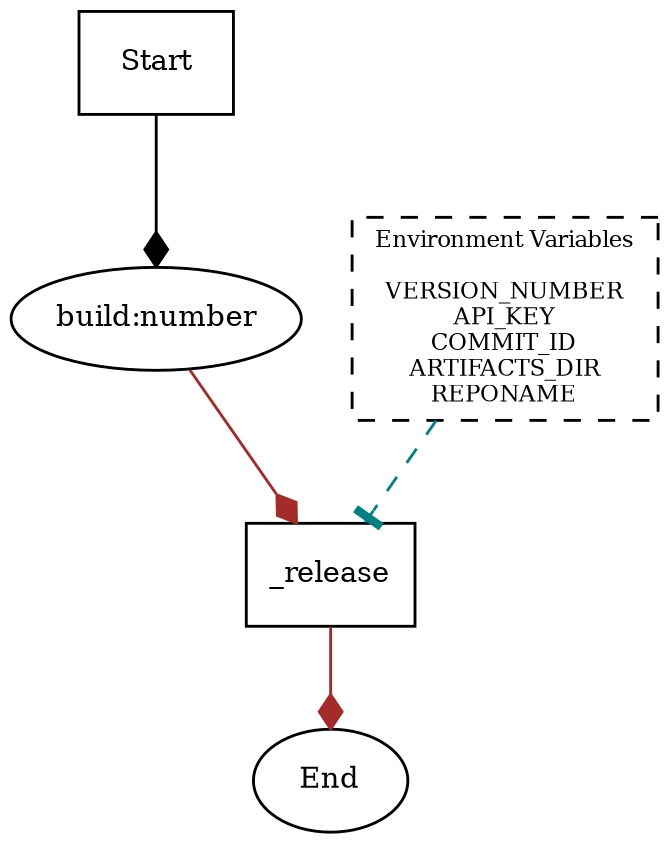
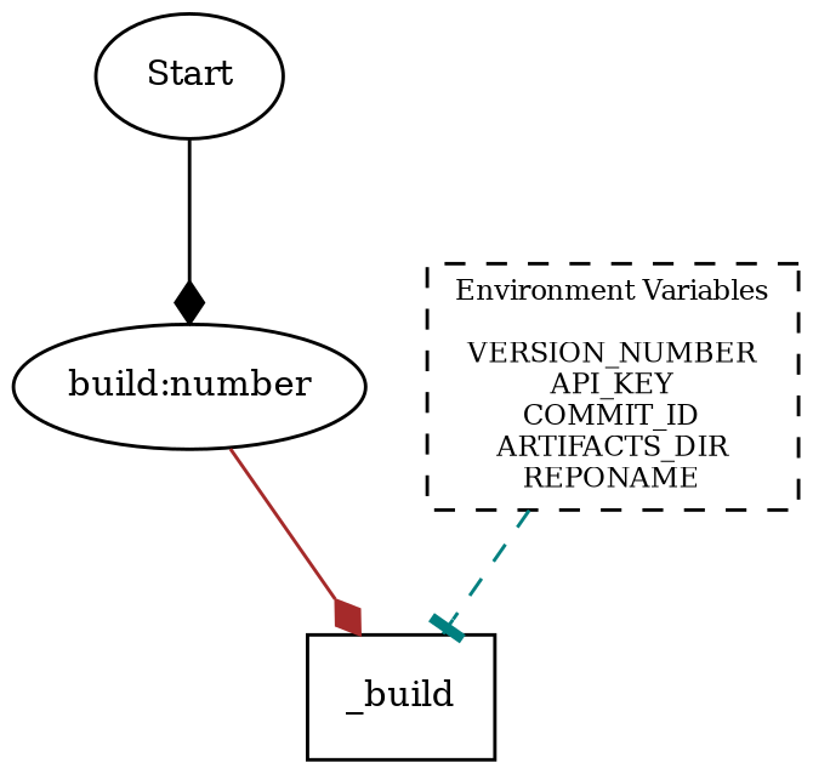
  digraph {
    rankdir=TB
    node [fontsize=10 shape=oval]
    edge [arrowhead=diamond color=brown]
-   n1 [label=Start shape=box]
+   n1 [label=Start]
    n2 [label="build:number" shape=ellipse]
-   n3 [label=_release shape=box]
-   n4 [label=End]
+   n3 [label=_build shape=box]
    n5 [fontsize=8 label="Environment Variables\n\nVERSION_NUMBER\nAPI_KEY\nCOMMIT_ID\nARTIFACTS_DIR\nREPONAME" shape=box style=dashed]
    n1 -> n2 [color=black]
    n2 -> n3
-   n3 -> n4
    n5 -> n3 [arrowhead=tee color=teal style=dashed]
  }
